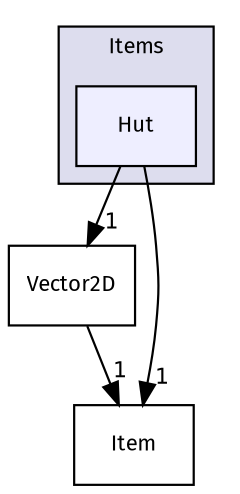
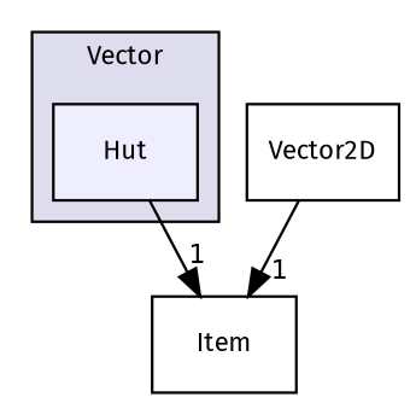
  digraph {
    compound=true
    fontname="Fira Sans"
    node [fontname="Fira Sans" fontsize=10 shape=box]
    edge [fontname="Fira Sans" headlabel=1 labeldistance=1.5 labelfontname=Helvetica labelfontsize=10]
    n1 [fillcolor="#eeeeff" label=Hut pencolor=black style=filled]
    n2 [label=Vector2D]
    n3 [label=Item]
    subgraph cluster_1 {
      bgcolor="#ddddee"
      fontsize=10
-     label=Items
+     label=Vector
      pencolor=black
      n1
    }
-   n1 -> n2
    n1 -> n3
    n2 -> n3
  }
